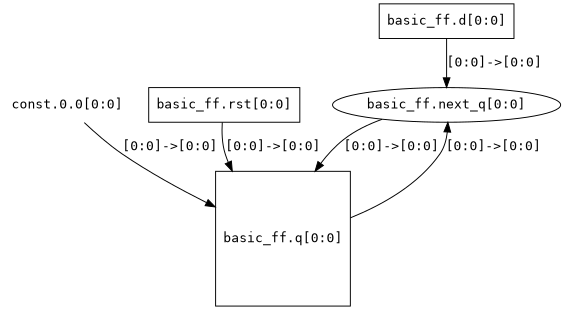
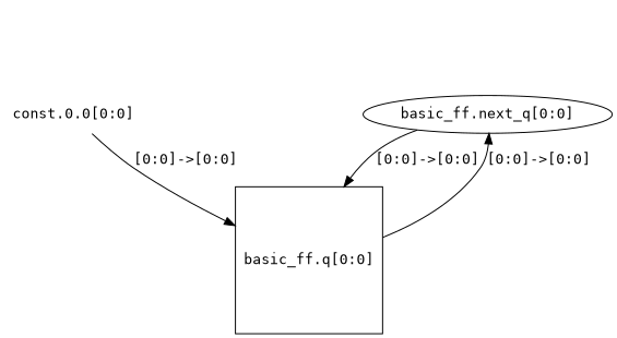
  digraph {
    fontname="DejaVu Sans Mono"
    node [fontname="DejaVu Sans Mono" shape=rectangle]
    edge [fontname="DejaVu Sans Mono"]
    n1 [label="basic_ff.next_q[0:0]" shape=ellipse]
    n2 [label="basic_ff.q[0:0]" shape=square]
-   n3 [label="basic_ff.d[0:0]"]
    n4 [label="const.0.0[0:0]" shape=none]
-   n5 [label="basic_ff.rst[0:0]"]
    n1 -> n2 [label="[0:0]->[0:0]"]
    n2 -> n1 [label="[0:0]->[0:0]"]
-   n3 -> n1 [label="[0:0]->[0:0]"]
    n4 -> n2 [label="[0:0]->[0:0]"]
-   n5 -> n2 [label="[0:0]->[0:0]"]
  }
